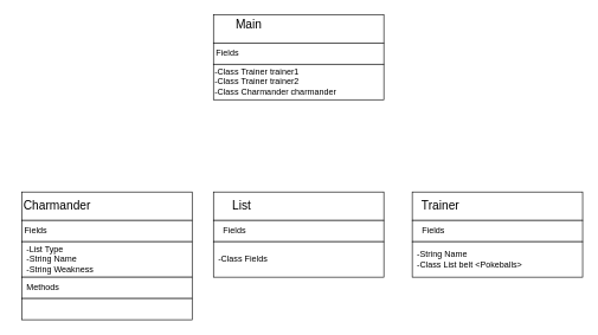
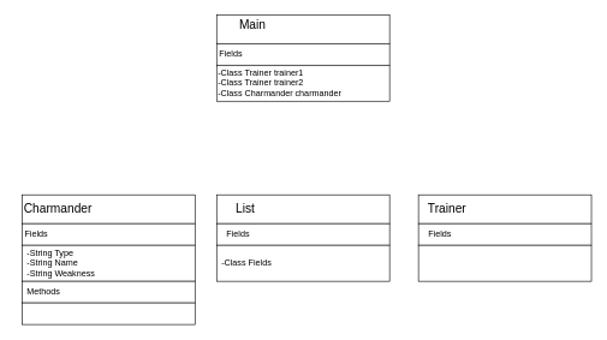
  <mxCell id="0" />
  <mxCell id="1" parent="0" />
  <mxCell id="2" value="" style="rounded=0;whiteSpace=wrap;html=1;" parent="1" vertex="1"><mxGeometry x="30" y="270" width="240" height="40" as="geometry" /></mxCell>
  <mxCell id="3" value="" style="rounded=0;whiteSpace=wrap;html=1;" parent="1" vertex="1"><mxGeometry x="30" y="310" width="240" height="30" as="geometry" /></mxCell>
  <mxCell id="4" value="&lt;font style=&quot;font-size: 17px;&quot;&gt;Charmander&lt;/font&gt;" style="text;html=1;strokeColor=none;fillColor=none;align=center;verticalAlign=middle;whiteSpace=wrap;rounded=0;" parent="1" vertex="1"><mxGeometry x="30" y="275" width="100" height="30" as="geometry" /></mxCell>
  <mxCell id="5" value="" style="rounded=0;whiteSpace=wrap;html=1;" parent="1" vertex="1"><mxGeometry x="30" y="340" width="240" height="50" as="geometry" /></mxCell>
  <mxCell id="6" value="Fields" style="text;html=1;strokeColor=none;fillColor=none;align=center;verticalAlign=middle;whiteSpace=wrap;rounded=0;" parent="1" vertex="1"><mxGeometry x="20" y="310" width="60" height="30" as="geometry" /></mxCell>
- <mxCell id="7" value="-List Type&lt;br&gt;-String Name&lt;br&gt;-String Weakness" style="text;html=1;strokeColor=none;fillColor=none;align=left;verticalAlign=middle;whiteSpace=wrap;rounded=0;" parent="1" vertex="1"><mxGeometry x="35" y="350" width="110" height="30" as="geometry" /></mxCell>
+ <mxCell id="7" value="-String Type&lt;br&gt;-String Name&lt;br&gt;-String Weakness" style="text;html=1;strokeColor=none;fillColor=none;align=left;verticalAlign=middle;whiteSpace=wrap;rounded=0;" parent="1" vertex="1"><mxGeometry x="35" y="350" width="110" height="30" as="geometry" /></mxCell>
  <mxCell id="8" value="" style="rounded=0;whiteSpace=wrap;html=1;" parent="1" vertex="1"><mxGeometry x="30" y="390" width="240" height="30" as="geometry" /></mxCell>
  <mxCell id="9" value="Methods" style="text;html=1;strokeColor=none;fillColor=none;align=center;verticalAlign=middle;whiteSpace=wrap;rounded=0;" parent="1" vertex="1"><mxGeometry x="30" y="390" width="60" height="30" as="geometry" /></mxCell>
  <mxCell id="10" value="" style="rounded=0;whiteSpace=wrap;html=1;" parent="1" vertex="1"><mxGeometry x="30" y="420" width="240" height="30" as="geometry" /></mxCell>
  <mxCell id="11" value="" style="rounded=0;whiteSpace=wrap;html=1;" vertex="1" parent="1"><mxGeometry x="300" y="270" width="240" height="40" as="geometry" /></mxCell>
  <mxCell id="12" value="" style="rounded=0;whiteSpace=wrap;html=1;" vertex="1" parent="1"><mxGeometry x="300" y="310" width="240" height="30" as="geometry" /></mxCell>
  <mxCell id="13" value="&lt;span style=&quot;font-size: 17px;&quot;&gt;List&lt;/span&gt;" style="text;html=1;strokeColor=none;fillColor=none;align=center;verticalAlign=middle;whiteSpace=wrap;rounded=0;" vertex="1" parent="1"><mxGeometry x="290" y="275" width="100" height="30" as="geometry" /></mxCell>
  <mxCell id="14" value="" style="rounded=0;whiteSpace=wrap;html=1;" vertex="1" parent="1"><mxGeometry x="300" y="340" width="240" height="50" as="geometry" /></mxCell>
  <mxCell id="15" value="Fields" style="text;html=1;strokeColor=none;fillColor=none;align=center;verticalAlign=middle;whiteSpace=wrap;rounded=0;" vertex="1" parent="1"><mxGeometry x="300" y="310" width="60" height="30" as="geometry" /></mxCell>
  <mxCell id="16" value="-Class Fields" style="text;html=1;strokeColor=none;fillColor=none;align=left;verticalAlign=middle;whiteSpace=wrap;rounded=0;" vertex="1" parent="1"><mxGeometry x="305" y="350" width="110" height="30" as="geometry" /></mxCell>
  <mxCell id="17" value="" style="rounded=0;whiteSpace=wrap;html=1;" vertex="1" parent="1"><mxGeometry x="580" y="270" width="240" height="40" as="geometry" /></mxCell>
  <mxCell id="18" value="" style="rounded=0;whiteSpace=wrap;html=1;" vertex="1" parent="1"><mxGeometry x="580" y="310" width="240" height="30" as="geometry" /></mxCell>
  <mxCell id="19" value="&lt;font style=&quot;font-size: 17px;&quot;&gt;Trainer&lt;/font&gt;" style="text;html=1;strokeColor=none;fillColor=none;align=center;verticalAlign=middle;whiteSpace=wrap;rounded=0;" vertex="1" parent="1"><mxGeometry x="570" y="275" width="100" height="30" as="geometry" /></mxCell>
  <mxCell id="20" value="" style="rounded=0;whiteSpace=wrap;html=1;" vertex="1" parent="1"><mxGeometry x="580" y="340" width="240" height="50" as="geometry" /></mxCell>
  <mxCell id="21" value="Fields" style="text;html=1;strokeColor=none;fillColor=none;align=center;verticalAlign=middle;whiteSpace=wrap;rounded=0;" vertex="1" parent="1"><mxGeometry x="580" y="310" width="60" height="30" as="geometry" /></mxCell>
- <mxCell id="22" value="-String Name&lt;br&gt;-Class List belt &amp;lt;Pokeballs&amp;gt;" style="text;html=1;strokeColor=none;fillColor=none;align=left;verticalAlign=middle;whiteSpace=wrap;rounded=0;" vertex="1" parent="1"><mxGeometry x="585" y="350" width="175" height="30" as="geometry" /></mxCell>
  <mxCell id="23" value="" style="rounded=0;whiteSpace=wrap;html=1;" vertex="1" parent="1"><mxGeometry x="300" y="20" width="240" height="40" as="geometry" /></mxCell>
  <mxCell id="24" value="" style="rounded=0;whiteSpace=wrap;html=1;" vertex="1" parent="1"><mxGeometry x="300" y="60" width="240" height="30" as="geometry" /></mxCell>
  <mxCell id="25" value="&lt;font style=&quot;font-size: 17px;&quot;&gt;Main&lt;/font&gt;" style="text;html=1;strokeColor=none;fillColor=none;align=center;verticalAlign=middle;whiteSpace=wrap;rounded=0;" vertex="1" parent="1"><mxGeometry x="300" y="20" width="100" height="30" as="geometry" /></mxCell>
  <mxCell id="26" value="" style="rounded=0;whiteSpace=wrap;html=1;" vertex="1" parent="1"><mxGeometry x="300" y="90" width="240" height="50" as="geometry" /></mxCell>
  <mxCell id="27" value="Fields" style="text;html=1;strokeColor=none;fillColor=none;align=center;verticalAlign=middle;whiteSpace=wrap;rounded=0;" vertex="1" parent="1"><mxGeometry x="290" y="60" width="60" height="30" as="geometry" /></mxCell>
  <mxCell id="28" value="-Class Trainer trainer1&lt;br&gt;-Class Trainer trainer2&lt;br&gt;-Class Charmander charmander" style="text;html=1;strokeColor=none;fillColor=none;align=left;verticalAlign=middle;whiteSpace=wrap;rounded=0;" vertex="1" parent="1"><mxGeometry x="300" y="100" width="225" height="30" as="geometry" /></mxCell>
